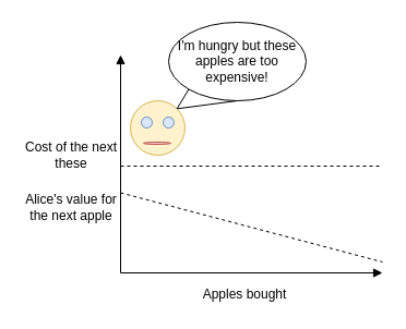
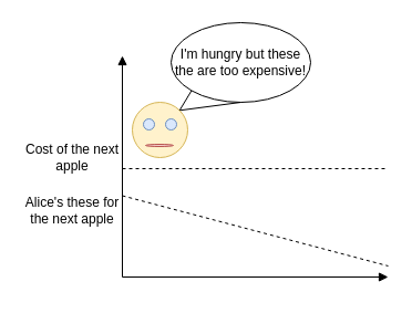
  <mxCell id="0" />
  <mxCell id="1" parent="0" />
  <mxCell id="2" value="" style="endArrow=block;html=1;endFill=1;" parent="1" edge="1"><mxGeometry width="50" height="50" relative="1" as="geometry"><mxPoint x="110" y="250" as="sourcePoint" /><mxPoint x="110" y="50" as="targetPoint" /></mxGeometry></mxCell>
  <mxCell id="3" value="" style="endArrow=block;html=1;endFill=1;" parent="1" edge="1"><mxGeometry width="50" height="50" relative="1" as="geometry"><mxPoint x="110" y="250" as="sourcePoint" /><mxPoint x="350" y="250" as="targetPoint" /></mxGeometry></mxCell>
  <mxCell id="4" value="" style="endArrow=none;html=1;dashed=1;" parent="1" edge="1"><mxGeometry width="50" height="50" relative="1" as="geometry"><mxPoint x="110" y="152" as="sourcePoint" /><mxPoint x="350" y="152" as="targetPoint" /></mxGeometry></mxCell>
  <mxCell id="5" value="" style="endArrow=none;dashed=1;html=1;exitX=0;exitY=0.25;exitDx=0;exitDy=0;" parent="1" edge="1"><mxGeometry width="50" height="50" relative="1" as="geometry"><mxPoint x="110" y="176.5" as="sourcePoint" /><mxPoint x="350" y="240" as="targetPoint" /></mxGeometry></mxCell>
  <mxCell id="6" style="edgeStyle=none;rounded=0;orthogonalLoop=1;jettySize=auto;html=1;exitX=1;exitY=0;exitDx=0;exitDy=0;entryX=0.5;entryY=1;entryDx=0;entryDy=0;endArrow=none;endFill=0;" parent="1" edge="1"><mxGeometry relative="1" as="geometry"><mxPoint x="165.678" y="44.322" as="sourcePoint" /></mxGeometry></mxCell>
  <mxCell id="7" style="rounded=0;orthogonalLoop=1;jettySize=auto;html=1;exitX=0;exitY=1;exitDx=0;exitDy=0;entryX=1;entryY=0;entryDx=0;entryDy=0;endArrow=none;endFill=0;" parent="1" edge="1"><mxGeometry relative="1" as="geometry"><mxPoint x="165.678" y="44.322" as="targetPoint" /></mxGeometry></mxCell>
  <mxCell id="8" style="edgeStyle=none;rounded=0;orthogonalLoop=1;jettySize=auto;html=1;exitX=1;exitY=0;exitDx=0;exitDy=0;entryX=0.5;entryY=1;entryDx=0;entryDy=0;endArrow=none;endFill=0;" parent="1" source="9" target="13" edge="1"><mxGeometry relative="1" as="geometry" /></mxCell>
  <mxCell id="9" value="" style="ellipse;whiteSpace=wrap;html=1;aspect=fixed;fontFamily=Helvetica;fontSize=12;fontColor=#000000;align=center;strokeColor=#d6b656;fillColor=#fff2cc;" parent="1" vertex="1"><mxGeometry x="119" y="92" width="50" height="50" as="geometry" /></mxCell>
  <mxCell id="10" value="" style="ellipse;whiteSpace=wrap;html=1;fillColor=#dae8fc;strokeColor=#6c8ebf;" parent="1" vertex="1"><mxGeometry x="129" y="107" width="10" height="10" as="geometry" /></mxCell>
  <mxCell id="11" value="" style="ellipse;whiteSpace=wrap;html=1;fillColor=#dae8fc;strokeColor=#6c8ebf;" parent="1" vertex="1"><mxGeometry x="149" y="107" width="10" height="10" as="geometry" /></mxCell>
  <mxCell id="12" style="rounded=0;orthogonalLoop=1;jettySize=auto;html=1;exitX=0;exitY=1;exitDx=0;exitDy=0;entryX=1;entryY=0;entryDx=0;entryDy=0;endArrow=none;endFill=0;" parent="1" source="13" target="9" edge="1"><mxGeometry relative="1" as="geometry" /></mxCell>
- <mxCell id="13" value="I'm hungry but these apples are too expensive!" style="ellipse;whiteSpace=wrap;html=1;fillColor=none;" parent="1" vertex="1"><mxGeometry x="154" y="20" width="126" height="72" as="geometry" /></mxCell>
+ <mxCell id="13" value="I'm hungry but these the are too expensive!" style="ellipse;whiteSpace=wrap;html=1;fillColor=none;" parent="1" vertex="1"><mxGeometry x="154" y="20" width="126" height="72" as="geometry" /></mxCell>
  <mxCell id="14" value="" style="ellipse;whiteSpace=wrap;html=1;fillColor=#f8cecc;strokeColor=#b85450;" parent="1" vertex="1"><mxGeometry x="131" y="130" width="25" height="2" as="geometry" /></mxCell>
- <mxCell id="15" value="Apples bought" style="text;html=1;strokeColor=none;fillColor=none;align=center;verticalAlign=middle;whiteSpace=wrap;rounded=0;" parent="1" vertex="1"><mxGeometry x="158" y="260" width="132" height="20" as="geometry" /></mxCell>
- <mxCell id="16" value="Cost of the next these" style="text;html=1;strokeColor=none;fillColor=none;align=center;verticalAlign=middle;whiteSpace=wrap;rounded=0;" parent="1" vertex="1"><mxGeometry x="20" y="132" width="90" height="20" as="geometry" /></mxCell>
- <mxCell id="17" value="Alice's value for the next apple" style="text;html=1;strokeColor=none;fillColor=none;align=center;verticalAlign=middle;whiteSpace=wrap;rounded=0;" parent="1" vertex="1"><mxGeometry x="20" y="180" width="90" height="20" as="geometry" /></mxCell>
+ <mxCell id="16" value="Cost of the next apple" style="text;html=1;strokeColor=none;fillColor=none;align=center;verticalAlign=middle;whiteSpace=wrap;rounded=0;" parent="1" vertex="1"><mxGeometry x="20" y="132" width="90" height="20" as="geometry" /></mxCell>
+ <mxCell id="17" value="Alice's these for the next apple" style="text;html=1;strokeColor=none;fillColor=none;align=center;verticalAlign=middle;whiteSpace=wrap;rounded=0;" parent="1" vertex="1"><mxGeometry x="20" y="180" width="90" height="20" as="geometry" /></mxCell>
